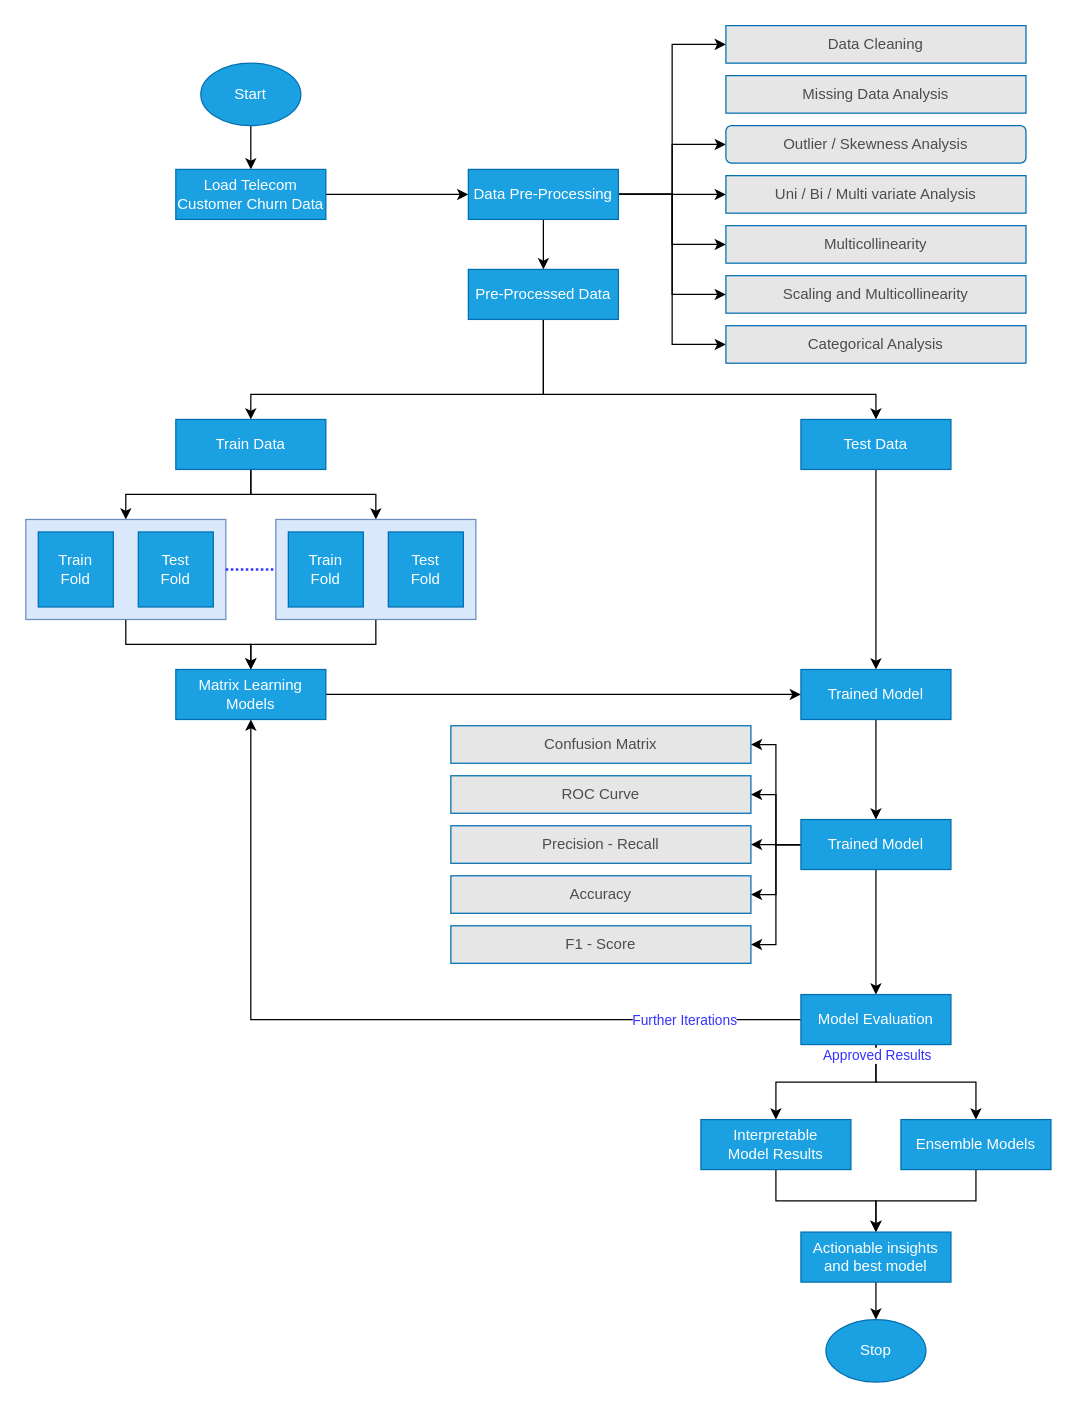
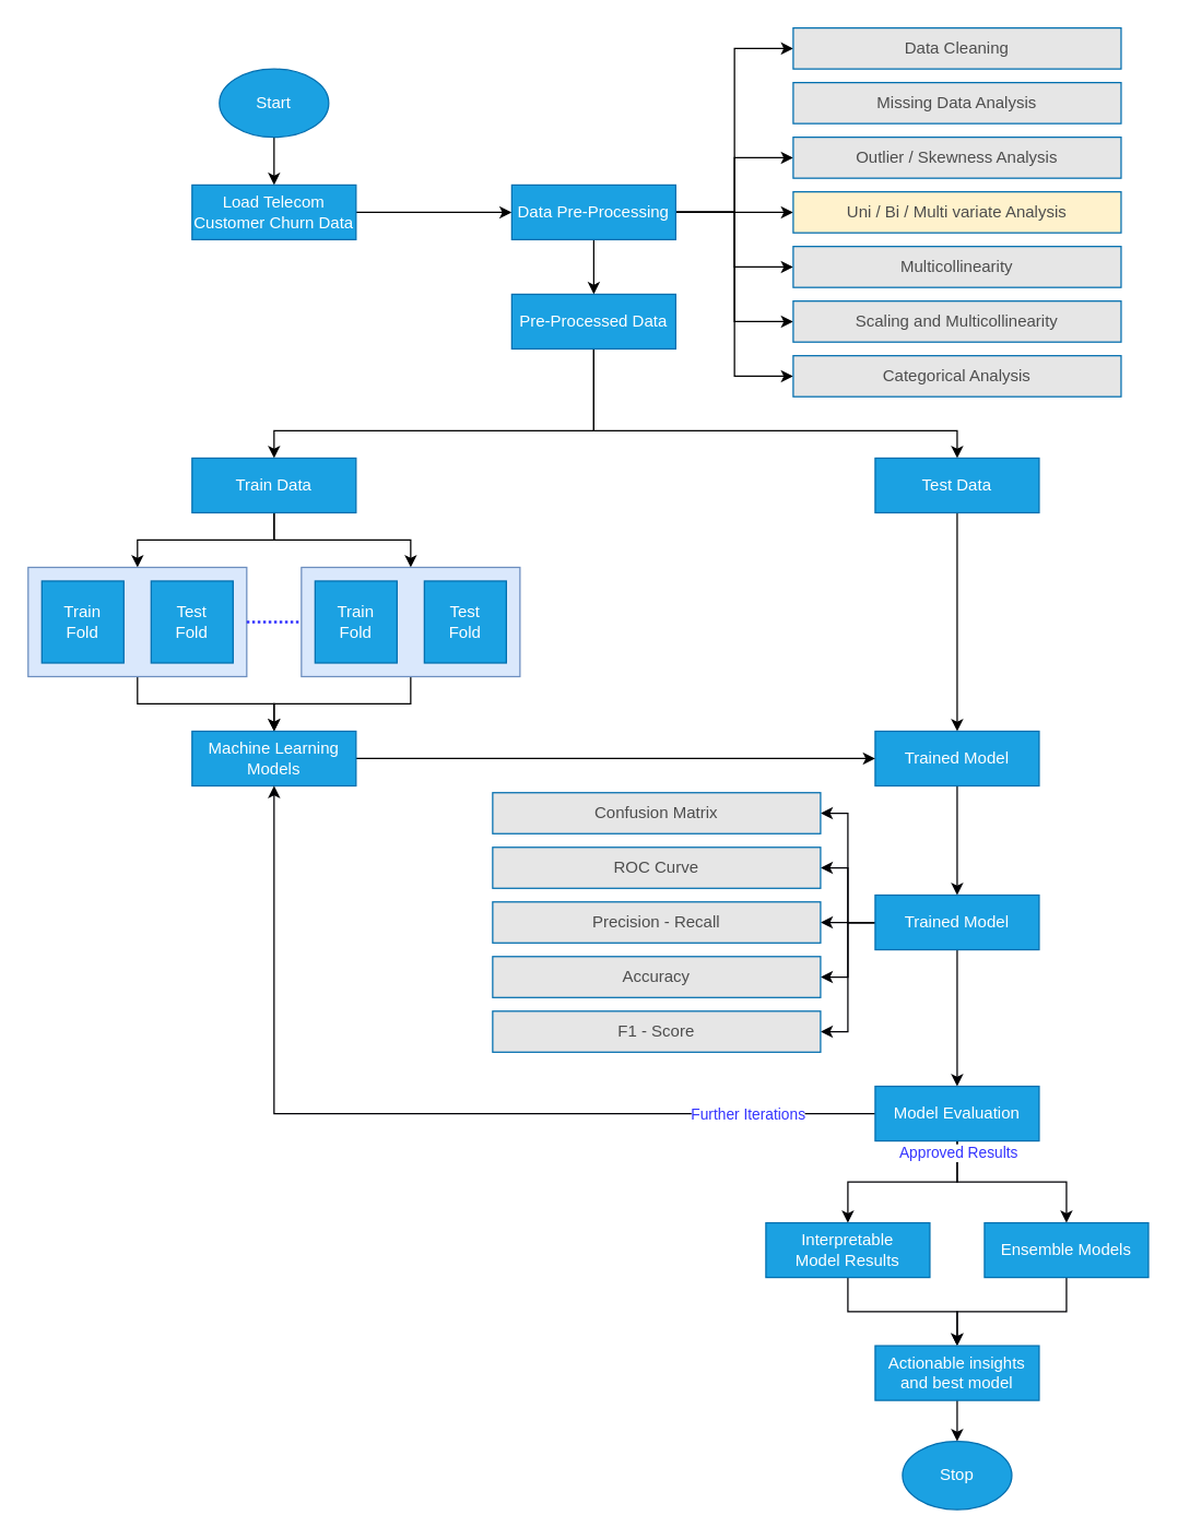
  <mxCell id="0" />
  <mxCell id="1" parent="0" />
  <mxCell id="2" style="edgeStyle=orthogonalEdgeStyle;rounded=0;orthogonalLoop=1;jettySize=auto;html=1;fontColor=#4D4D4D;" edge="1" parent="1" source="3" target="5"><mxGeometry relative="1" as="geometry" /></mxCell>
  <mxCell id="3" value="Start" style="ellipse;whiteSpace=wrap;html=1;fillColor=#1ba1e2;strokeColor=#006EAF;fontColor=#ffffff;" vertex="1" parent="1"><mxGeometry x="160" y="50" width="80" height="50" as="geometry" /></mxCell>
  <mxCell id="4" style="edgeStyle=orthogonalEdgeStyle;rounded=0;orthogonalLoop=1;jettySize=auto;html=1;fontColor=#4D4D4D;" edge="1" parent="1" source="5" target="13"><mxGeometry relative="1" as="geometry" /></mxCell>
  <mxCell id="5" value="Load Telecom Customer Churn Data" style="rounded=0;whiteSpace=wrap;html=1;fillColor=#1ba1e2;strokeColor=#006EAF;fontColor=#ffffff;" vertex="1" parent="1"><mxGeometry x="140" y="135" width="120" height="40" as="geometry" /></mxCell>
  <mxCell id="6" style="edgeStyle=orthogonalEdgeStyle;rounded=0;orthogonalLoop=1;jettySize=auto;html=1;entryX=0;entryY=0.5;entryDx=0;entryDy=0;fontColor=#4D4D4D;" edge="1" parent="1" source="13" target="14"><mxGeometry relative="1" as="geometry" /></mxCell>
  <mxCell id="7" style="edgeStyle=orthogonalEdgeStyle;rounded=0;orthogonalLoop=1;jettySize=auto;html=1;entryX=0;entryY=0.5;entryDx=0;entryDy=0;fontColor=#4D4D4D;" edge="1" parent="1" source="13" target="18"><mxGeometry relative="1" as="geometry" /></mxCell>
  <mxCell id="8" style="edgeStyle=orthogonalEdgeStyle;rounded=0;orthogonalLoop=1;jettySize=auto;html=1;entryX=0;entryY=0.5;entryDx=0;entryDy=0;fontColor=#4D4D4D;" edge="1" parent="1" source="13" target="19"><mxGeometry relative="1" as="geometry" /></mxCell>
  <mxCell id="9" style="edgeStyle=orthogonalEdgeStyle;rounded=0;orthogonalLoop=1;jettySize=auto;html=1;entryX=0;entryY=0.5;entryDx=0;entryDy=0;fontColor=#4D4D4D;" edge="1" parent="1" source="13" target="20"><mxGeometry relative="1" as="geometry" /></mxCell>
  <mxCell id="10" style="edgeStyle=orthogonalEdgeStyle;rounded=0;orthogonalLoop=1;jettySize=auto;html=1;entryX=0;entryY=0.5;entryDx=0;entryDy=0;fontColor=#4D4D4D;" edge="1" parent="1" source="13" target="16"><mxGeometry relative="1" as="geometry" /></mxCell>
  <mxCell id="11" style="edgeStyle=orthogonalEdgeStyle;rounded=0;orthogonalLoop=1;jettySize=auto;html=1;entryX=0;entryY=0.5;entryDx=0;entryDy=0;fontColor=#4D4D4D;" edge="1" parent="1" source="13" target="15"><mxGeometry relative="1" as="geometry" /></mxCell>
  <mxCell id="12" style="edgeStyle=orthogonalEdgeStyle;rounded=0;orthogonalLoop=1;jettySize=auto;html=1;fontColor=#4D4D4D;" edge="1" parent="1" source="13" target="23"><mxGeometry relative="1" as="geometry" /></mxCell>
  <mxCell id="13" value="Data Pre-Processing" style="rounded=0;whiteSpace=wrap;html=1;fillColor=#1ba1e2;strokeColor=#006EAF;fontColor=#ffffff;" vertex="1" parent="1"><mxGeometry x="374" y="135" width="120" height="40" as="geometry" /></mxCell>
  <mxCell id="14" value="&lt;font color=&quot;#4d4d4d&quot;&gt;Data Cleaning&lt;/font&gt;" style="rounded=0;whiteSpace=wrap;html=1;strokeColor=#006EAF;fontColor=#ffffff;fillColor=#E6E6E6;" vertex="1" parent="1"><mxGeometry x="580" y="20" width="240" height="30" as="geometry" /></mxCell>
  <mxCell id="15" value="Categorical Analysis" style="rounded=0;whiteSpace=wrap;html=1;strokeColor=#006EAF;fillColor=#E6E6E6;fontColor=#4D4D4D;" vertex="1" parent="1"><mxGeometry x="580" y="260" width="240" height="30" as="geometry" /></mxCell>
  <mxCell id="16" value="Scaling and Multicollinearity" style="rounded=0;whiteSpace=wrap;html=1;strokeColor=#006EAF;fillColor=#E6E6E6;fontColor=#4D4D4D;" vertex="1" parent="1"><mxGeometry x="580" y="220" width="240" height="30" as="geometry" /></mxCell>
  <mxCell id="17" value="Missing Data Analysis" style="rounded=0;whiteSpace=wrap;html=1;strokeColor=#006EAF;fillColor=#E6E6E6;fontColor=#4D4D4D;" vertex="1" parent="1"><mxGeometry x="580" y="60" width="240" height="30" as="geometry" /></mxCell>
- <mxCell id="18" value="Outlier / Skewness Analysis" style="whiteSpace=wrap;html=1;strokeColor=#006EAF;fillColor=#E6E6E6;fontColor=#4D4D4D;rounded=1;" vertex="1" parent="1"><mxGeometry x="580" y="100" width="240" height="30" as="geometry" /></mxCell>
- <mxCell id="19" value="Uni / Bi / Multi variate Analysis" style="rounded=0;whiteSpace=wrap;html=1;strokeColor=#006EAF;fillColor=#E6E6E6;fontColor=#4D4D4D;" vertex="1" parent="1"><mxGeometry x="580" y="140" width="240" height="30" as="geometry" /></mxCell>
+ <mxCell id="18" value="Outlier / Skewness Analysis" style="rounded=0;whiteSpace=wrap;html=1;strokeColor=#006EAF;fillColor=#E6E6E6;fontColor=#4D4D4D;" vertex="1" parent="1"><mxGeometry x="580" y="100" width="240" height="30" as="geometry" /></mxCell>
+ <mxCell id="19" value="Uni / Bi / Multi variate Analysis" style="rounded=0;whiteSpace=wrap;html=1;strokeColor=#006EAF;fillColor=#fff2cc;fontColor=#4D4D4D;" vertex="1" parent="1"><mxGeometry x="580" y="140" width="240" height="30" as="geometry" /></mxCell>
  <mxCell id="20" value="Multicollinearity" style="rounded=0;whiteSpace=wrap;html=1;strokeColor=#006EAF;fillColor=#E6E6E6;fontColor=#4D4D4D;" vertex="1" parent="1"><mxGeometry x="580" y="180" width="240" height="30" as="geometry" /></mxCell>
  <mxCell id="21" style="edgeStyle=orthogonalEdgeStyle;rounded=0;orthogonalLoop=1;jettySize=auto;html=1;entryX=0.5;entryY=0;entryDx=0;entryDy=0;fontColor=#4D4D4D;" edge="1" parent="1" source="23" target="26"><mxGeometry relative="1" as="geometry"><Array as="points"><mxPoint x="434" y="315" /><mxPoint x="200" y="315" /></Array></mxGeometry></mxCell>
  <mxCell id="22" style="edgeStyle=orthogonalEdgeStyle;rounded=0;orthogonalLoop=1;jettySize=auto;html=1;fontColor=#4D4D4D;" edge="1" parent="1" source="23" target="28"><mxGeometry relative="1" as="geometry"><Array as="points"><mxPoint x="434" y="315" /><mxPoint x="700" y="315" /></Array></mxGeometry></mxCell>
  <mxCell id="23" value="Pre-Processed Data" style="rounded=0;whiteSpace=wrap;html=1;fillColor=#1ba1e2;strokeColor=#006EAF;fontColor=#ffffff;" vertex="1" parent="1"><mxGeometry x="374" y="215" width="120" height="40" as="geometry" /></mxCell>
  <mxCell id="24" style="edgeStyle=orthogonalEdgeStyle;rounded=0;orthogonalLoop=1;jettySize=auto;html=1;entryX=0.5;entryY=0;entryDx=0;entryDy=0;fontColor=#4D4D4D;" edge="1" parent="1" source="26" target="30"><mxGeometry relative="1" as="geometry" /></mxCell>
  <mxCell id="25" style="edgeStyle=orthogonalEdgeStyle;rounded=0;orthogonalLoop=1;jettySize=auto;html=1;entryX=0.5;entryY=0;entryDx=0;entryDy=0;fontColor=#4D4D4D;" edge="1" parent="1" source="26" target="34"><mxGeometry relative="1" as="geometry" /></mxCell>
  <mxCell id="26" value="Train Data" style="rounded=0;whiteSpace=wrap;html=1;fillColor=#1ba1e2;strokeColor=#006EAF;fontColor=#ffffff;" vertex="1" parent="1"><mxGeometry x="140" y="335" width="120" height="40" as="geometry" /></mxCell>
  <mxCell id="27" style="edgeStyle=orthogonalEdgeStyle;rounded=0;orthogonalLoop=1;jettySize=auto;html=1;fontColor=#4D4D4D;" edge="1" parent="1" source="28" target="38"><mxGeometry relative="1" as="geometry" /></mxCell>
  <mxCell id="28" value="Test Data" style="rounded=0;whiteSpace=wrap;html=1;fillColor=#1ba1e2;strokeColor=#006EAF;fontColor=#ffffff;" vertex="1" parent="1"><mxGeometry x="640" y="335" width="120" height="40" as="geometry" /></mxCell>
  <mxCell id="29" style="edgeStyle=orthogonalEdgeStyle;rounded=0;orthogonalLoop=1;jettySize=auto;html=1;fontColor=#4D4D4D;" edge="1" parent="1" source="30" target="40"><mxGeometry relative="1" as="geometry" /></mxCell>
  <mxCell id="30" value="" style="rounded=0;whiteSpace=wrap;html=1;fillColor=#dae8fc;strokeColor=#6c8ebf;" vertex="1" parent="1"><mxGeometry y="415" width="160" height="80" as="geometry" x="20" /></mxCell>
  <mxCell id="31" value="Train&lt;br&gt;Fold" style="rounded=0;whiteSpace=wrap;html=1;fillColor=#1ba1e2;strokeColor=#006EAF;fontColor=#ffffff;" vertex="1" parent="1"><mxGeometry x="30" y="425" width="60" height="60" as="geometry" /></mxCell>
  <mxCell id="32" value="Test&lt;br&gt;Fold" style="rounded=0;whiteSpace=wrap;html=1;fillColor=#1ba1e2;strokeColor=#006EAF;fontColor=#ffffff;" vertex="1" parent="1"><mxGeometry x="110" y="425" width="60" height="60" as="geometry" /></mxCell>
  <mxCell id="33" style="edgeStyle=orthogonalEdgeStyle;rounded=0;orthogonalLoop=1;jettySize=auto;html=1;entryX=0.5;entryY=0;entryDx=0;entryDy=0;fontColor=#4D4D4D;" edge="1" parent="1" source="34" target="40"><mxGeometry relative="1" as="geometry" /></mxCell>
  <mxCell id="34" value="" style="rounded=0;whiteSpace=wrap;html=1;fillColor=#dae8fc;strokeColor=#6c8ebf;" vertex="1" parent="1"><mxGeometry x="220" y="415" width="160" height="80" as="geometry" /></mxCell>
  <mxCell id="35" value="Train&lt;br&gt;Fold" style="rounded=0;whiteSpace=wrap;html=1;fillColor=#1ba1e2;strokeColor=#006EAF;fontColor=#ffffff;" vertex="1" parent="1"><mxGeometry x="230" y="425" width="60" height="60" as="geometry" /></mxCell>
  <mxCell id="36" value="Test&lt;br&gt;Fold" style="rounded=0;whiteSpace=wrap;html=1;fillColor=#1ba1e2;strokeColor=#006EAF;fontColor=#ffffff;" vertex="1" parent="1"><mxGeometry x="310" y="425" width="60" height="60" as="geometry" /></mxCell>
  <mxCell id="37" style="edgeStyle=orthogonalEdgeStyle;rounded=0;orthogonalLoop=1;jettySize=auto;html=1;fontColor=#3333FF;strokeColor=#010105;" edge="1" parent="1" source="38" target="47"><mxGeometry relative="1" as="geometry" /></mxCell>
  <mxCell id="38" value="Trained Model" style="rounded=0;whiteSpace=wrap;html=1;fillColor=#1ba1e2;strokeColor=#006EAF;fontColor=#ffffff;" vertex="1" parent="1"><mxGeometry x="640" y="535" width="120" height="40" as="geometry" /></mxCell>
  <mxCell id="39" style="edgeStyle=orthogonalEdgeStyle;rounded=0;orthogonalLoop=1;jettySize=auto;html=1;entryX=0;entryY=0.5;entryDx=0;entryDy=0;fontColor=#4D4D4D;" edge="1" parent="1" source="40" target="38"><mxGeometry relative="1" as="geometry" /></mxCell>
- <mxCell id="40" value="Matrix Learning Models" style="rounded=0;whiteSpace=wrap;html=1;fillColor=#1ba1e2;strokeColor=#006EAF;fontColor=#ffffff;" vertex="1" parent="1"><mxGeometry x="140" y="535" width="120" height="40" as="geometry" /></mxCell>
+ <mxCell id="40" value="Machine Learning Models" style="rounded=0;whiteSpace=wrap;html=1;fillColor=#1ba1e2;strokeColor=#006EAF;fontColor=#ffffff;" vertex="1" parent="1"><mxGeometry x="140" y="535" width="120" height="40" as="geometry" /></mxCell>
  <mxCell id="41" style="edgeStyle=orthogonalEdgeStyle;rounded=0;orthogonalLoop=1;jettySize=auto;html=1;strokeColor=#010105;fontColor=#3333FF;" edge="1" parent="1" source="47" target="58"><mxGeometry relative="1" as="geometry" /></mxCell>
  <mxCell id="42" style="edgeStyle=orthogonalEdgeStyle;rounded=0;orthogonalLoop=1;jettySize=auto;html=1;entryX=1;entryY=0.5;entryDx=0;entryDy=0;strokeColor=#010105;fontColor=#3333FF;" edge="1" parent="1" source="47" target="50"><mxGeometry relative="1" as="geometry" /></mxCell>
  <mxCell id="43" style="edgeStyle=orthogonalEdgeStyle;rounded=0;orthogonalLoop=1;jettySize=auto;html=1;entryX=1;entryY=0.5;entryDx=0;entryDy=0;strokeColor=#010105;fontColor=#3333FF;" edge="1" parent="1" source="47" target="51"><mxGeometry relative="1" as="geometry" /></mxCell>
  <mxCell id="44" style="edgeStyle=orthogonalEdgeStyle;rounded=0;orthogonalLoop=1;jettySize=auto;html=1;strokeColor=#010105;fontColor=#3333FF;" edge="1" parent="1" source="47" target="52"><mxGeometry relative="1" as="geometry" /></mxCell>
  <mxCell id="45" style="edgeStyle=orthogonalEdgeStyle;rounded=0;orthogonalLoop=1;jettySize=auto;html=1;entryX=1;entryY=0.5;entryDx=0;entryDy=0;strokeColor=#010105;fontColor=#3333FF;" edge="1" parent="1" source="47" target="49"><mxGeometry relative="1" as="geometry" /></mxCell>
  <mxCell id="46" style="edgeStyle=orthogonalEdgeStyle;rounded=0;orthogonalLoop=1;jettySize=auto;html=1;entryX=1;entryY=0.5;entryDx=0;entryDy=0;strokeColor=#010105;fontColor=#3333FF;" edge="1" parent="1" source="47" target="48"><mxGeometry relative="1" as="geometry" /></mxCell>
  <mxCell id="47" value="Trained Model" style="rounded=0;whiteSpace=wrap;html=1;fillColor=#1ba1e2;strokeColor=#006EAF;fontColor=#ffffff;" vertex="1" parent="1"><mxGeometry x="640" y="655" width="120" height="40" as="geometry" /></mxCell>
  <mxCell id="48" value="F1 - Score" style="rounded=0;whiteSpace=wrap;html=1;strokeColor=#006EAF;fillColor=#E6E6E6;fontColor=#4D4D4D;" vertex="1" parent="1"><mxGeometry x="360" y="740" width="240" height="30" as="geometry" /></mxCell>
  <mxCell id="49" value="Accuracy" style="rounded=0;whiteSpace=wrap;html=1;strokeColor=#006EAF;fillColor=#E6E6E6;fontColor=#4D4D4D;" vertex="1" parent="1"><mxGeometry x="360" y="700" width="240" height="30" as="geometry" /></mxCell>
  <mxCell id="50" value="Confusion Matrix" style="rounded=0;whiteSpace=wrap;html=1;strokeColor=#006EAF;fillColor=#E6E6E6;fontColor=#4D4D4D;" vertex="1" parent="1"><mxGeometry x="360" y="580" width="240" height="30" as="geometry" /></mxCell>
  <mxCell id="51" value="ROC Curve" style="rounded=0;whiteSpace=wrap;html=1;strokeColor=#006EAF;fillColor=#E6E6E6;fontColor=#4D4D4D;" vertex="1" parent="1"><mxGeometry x="360" y="620" width="240" height="30" as="geometry" /></mxCell>
  <mxCell id="52" value="Precision - Recall" style="rounded=0;whiteSpace=wrap;html=1;strokeColor=#006EAF;fillColor=#E6E6E6;fontColor=#4D4D4D;" vertex="1" parent="1"><mxGeometry x="360" y="660" width="240" height="30" as="geometry" /></mxCell>
  <mxCell id="53" style="edgeStyle=orthogonalEdgeStyle;rounded=0;orthogonalLoop=1;jettySize=auto;html=1;strokeColor=#010105;fontColor=#3333FF;" edge="1" parent="1" source="58" target="40"><mxGeometry relative="1" as="geometry" /></mxCell>
  <mxCell id="54" value="Further Iterations" style="edgeLabel;html=1;align=center;verticalAlign=middle;resizable=0;points=[];fontColor=#3333FF;" vertex="1" connectable="0" parent="53"><mxGeometry x="-0.724" relative="1" as="geometry"><mxPoint as="offset" /></mxGeometry></mxCell>
  <mxCell id="55" style="edgeStyle=orthogonalEdgeStyle;rounded=0;orthogonalLoop=1;jettySize=auto;html=1;strokeColor=#010105;fontColor=#3333FF;" edge="1" parent="1" source="58" target="61"><mxGeometry relative="1" as="geometry" /></mxCell>
  <mxCell id="56" style="edgeStyle=orthogonalEdgeStyle;rounded=0;orthogonalLoop=1;jettySize=auto;html=1;strokeColor=#010105;fontColor=#3333FF;" edge="1" parent="1" source="58" target="63"><mxGeometry relative="1" as="geometry" /></mxCell>
  <mxCell id="57" value="Approved Results" style="edgeLabel;html=1;align=center;verticalAlign=middle;resizable=0;points=[];fontColor=#3333FF;" vertex="1" connectable="0" parent="56"><mxGeometry x="-0.883" relative="1" as="geometry"><mxPoint as="offset" /></mxGeometry></mxCell>
  <mxCell id="58" value="Model Evaluation" style="rounded=0;whiteSpace=wrap;html=1;fillColor=#1ba1e2;strokeColor=#006EAF;fontColor=#ffffff;" vertex="1" parent="1"><mxGeometry x="640" y="795" width="120" height="40" as="geometry" /></mxCell>
  <mxCell id="59" value="" style="endArrow=none;dashed=1;html=1;strokeWidth=2;exitX=1;exitY=0.5;exitDx=0;exitDy=0;entryX=0;entryY=0.5;entryDx=0;entryDy=0;fontColor=#3333FF;dashPattern=1 1;strokeColor=#3333FF;" edge="1" parent="1" source="30" target="34"><mxGeometry width="50" height="50" relative="1" as="geometry"><mxPoint x="470" y="455" as="sourcePoint" /><mxPoint x="520" y="405" as="targetPoint" /></mxGeometry></mxCell>
  <mxCell id="60" style="edgeStyle=orthogonalEdgeStyle;rounded=0;orthogonalLoop=1;jettySize=auto;html=1;strokeColor=#010105;fontColor=#3333FF;" edge="1" parent="1" source="61" target="65"><mxGeometry relative="1" as="geometry" /></mxCell>
  <mxCell id="61" value="Interpretable &lt;br&gt;Model Results" style="rounded=0;whiteSpace=wrap;html=1;fillColor=#1ba1e2;strokeColor=#006EAF;fontColor=#ffffff;" vertex="1" parent="1"><mxGeometry x="560" y="895" width="120" height="40" as="geometry" /></mxCell>
  <mxCell id="62" style="edgeStyle=orthogonalEdgeStyle;rounded=0;orthogonalLoop=1;jettySize=auto;html=1;entryX=0.5;entryY=0;entryDx=0;entryDy=0;strokeColor=#010105;fontColor=#3333FF;" edge="1" parent="1" source="63" target="65"><mxGeometry relative="1" as="geometry" /></mxCell>
  <mxCell id="63" value="Ensemble Models" style="rounded=0;whiteSpace=wrap;html=1;fillColor=#1ba1e2;strokeColor=#006EAF;fontColor=#ffffff;" vertex="1" parent="1"><mxGeometry x="720" y="895" width="120" height="40" as="geometry" /></mxCell>
  <mxCell id="64" style="edgeStyle=orthogonalEdgeStyle;rounded=0;orthogonalLoop=1;jettySize=auto;html=1;strokeColor=#010105;fontColor=#3333FF;" edge="1" parent="1" source="65" target="66"><mxGeometry relative="1" as="geometry" /></mxCell>
  <mxCell id="65" value="Actionable insights and best model" style="rounded=0;whiteSpace=wrap;html=1;fillColor=#1ba1e2;strokeColor=#006EAF;fontColor=#ffffff;" vertex="1" parent="1"><mxGeometry x="640" y="985" width="120" height="40" as="geometry" /></mxCell>
  <mxCell id="66" value="Stop" style="ellipse;whiteSpace=wrap;html=1;fillColor=#1ba1e2;strokeColor=#006EAF;fontColor=#ffffff;" vertex="1" parent="1"><mxGeometry x="660" y="1055" width="80" height="50" as="geometry" /></mxCell>
